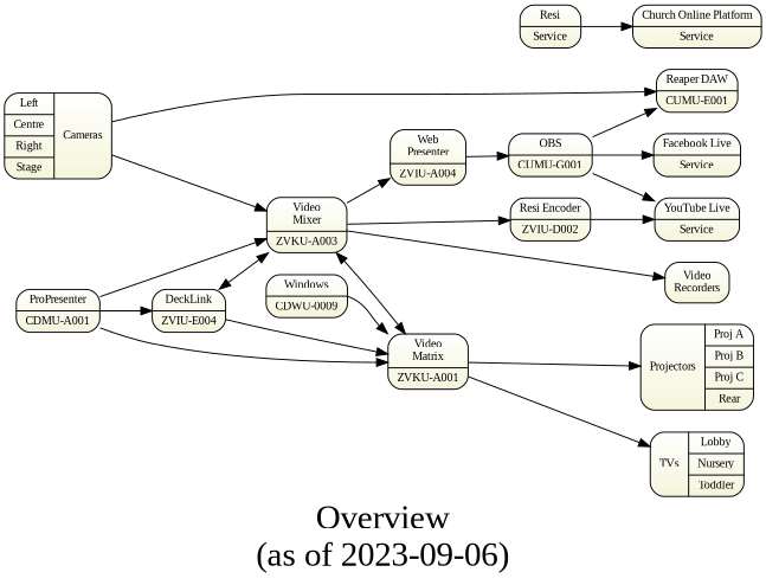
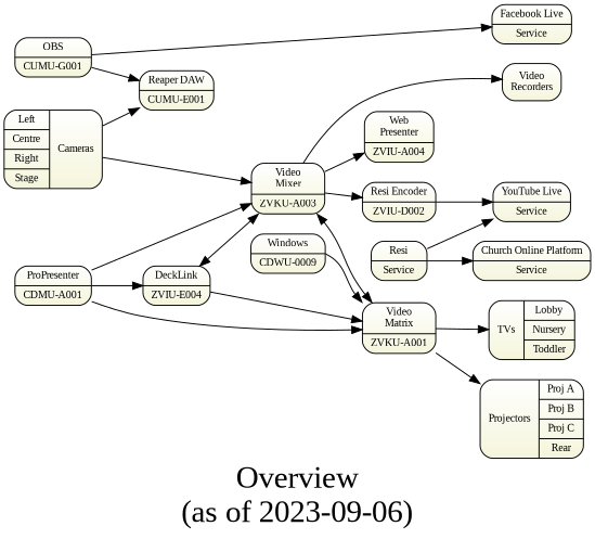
  digraph {
    fontname="Liberation Serif"
    fontsize=30
    label="Overview\n(as of 2023-09-06)"
    rankdir=LR
    node [fillcolor="white:beige" fontname="Liberation Serif" fontsize=10 gradientangle=270 shape=Mrecord style=filled]
    edge [fontname="Liberation Serif"]
    n1 [label="Facebook Live|Service"]
    n2 [label="YouTube Live|Service"]
    n3 [label="Church Online Platform|Service"]
    n4 [label="Video\nRecorders"]
    n5 [label="{TVs|{Lobby|Nursery|Toddler}}"]
    n6 [label="{Projectors|{Proj A | Proj B | Proj C | Rear}}"]
    n7 [label="ProPresenter|CDMU-A001"]
    n8 [label="{{Left|Centre|Right|Stage}|Cameras}"]
    n9 [label="Video\nMatrix|ZVKU-A001"]
    n10 [label="Video\nMixer|ZVKU-A003"]
    n11 [label="DeckLink|ZVIU-E004"]
    n12 [label="Reaper DAW|CUMU-E001"]
    n13 [label="Web\nPresenter|ZVIU-A004"]
    n14 [label="Resi Encoder|ZVIU-D002"]
    n15 [label="OBS|CUMU-G001"]
    n16 [label="Windows|CDWU-0009"]
    n17 [label="Resi|Service"]
    subgraph sub_1 {
      rank=same
      n1
      n2
      n3
      n4
      n5
      n6
    }
    subgraph sub_2 {
      rank=same
      n7
      n8
    }
    n7 -> n9 [headport=i4]
    n7 -> n10
    n7 -> n11
    n8 -> n10
    n8 -> n12
    n9 -> n5
    n9 -> n6
    n10 -> n4
    n10 -> n9 [dir=both]
    n10 -> n13
    n10 -> n14
    n11 -> n9
    n11 -> n10 [dir=both]
-   n13 -> n15
    n14 -> n2
    n15 -> n1
    n15 -> n12
    n16 -> n9 [headport=i5 tailport=hdmi]
-   n15 -> n2
+   n17 -> n2
    n17 -> n3
  }
